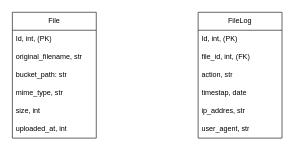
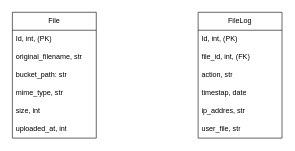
  <mxCell id="0" />
  <mxCell id="1" parent="0" />
  <mxCell id="2" value="File" style="swimlane;fontStyle=0;childLayout=stackLayout;horizontal=1;startSize=30;horizontalStack=0;resizeParent=1;resizeParentMax=0;resizeLast=0;collapsible=1;marginBottom=0;whiteSpace=wrap;html=1;" vertex="1" parent="1"><mxGeometry x="20" y="20" width="140" height="210" as="geometry" /></mxCell>
  <mxCell id="3" value="Id, int, (PK)" style="text;strokeColor=none;fillColor=none;align=left;verticalAlign=middle;spacingLeft=4;spacingRight=4;overflow=hidden;points=[[0,0.5],[1,0.5]];portConstraint=eastwest;rotatable=0;whiteSpace=wrap;html=1;" vertex="1" parent="2"><mxGeometry y="30" width="140" height="30" as="geometry" /></mxCell>
  <mxCell id="4" value="original_filename, str" style="text;strokeColor=none;fillColor=none;align=left;verticalAlign=middle;spacingLeft=4;spacingRight=4;overflow=hidden;points=[[0,0.5],[1,0.5]];portConstraint=eastwest;rotatable=0;whiteSpace=wrap;html=1;" vertex="1" parent="2"><mxGeometry y="60" width="140" height="30" as="geometry" /></mxCell>
  <mxCell id="5" value="bucket_path: str" style="text;strokeColor=none;fillColor=none;align=left;verticalAlign=middle;spacingLeft=4;spacingRight=4;overflow=hidden;points=[[0,0.5],[1,0.5]];portConstraint=eastwest;rotatable=0;whiteSpace=wrap;html=1;" vertex="1" parent="2"><mxGeometry y="90" width="140" height="30" as="geometry" /></mxCell>
  <mxCell id="6" value="mime_type, str" style="text;strokeColor=none;fillColor=none;align=left;verticalAlign=middle;spacingLeft=4;spacingRight=4;overflow=hidden;points=[[0,0.5],[1,0.5]];portConstraint=eastwest;rotatable=0;whiteSpace=wrap;html=1;" vertex="1" parent="2"><mxGeometry y="120" width="140" height="30" as="geometry" /></mxCell>
  <mxCell id="7" value="size, int" style="text;strokeColor=none;fillColor=none;align=left;verticalAlign=middle;spacingLeft=4;spacingRight=4;overflow=hidden;points=[[0,0.5],[1,0.5]];portConstraint=eastwest;rotatable=0;whiteSpace=wrap;html=1;" vertex="1" parent="2"><mxGeometry y="150" width="140" height="30" as="geometry" /></mxCell>
  <mxCell id="8" value="uploaded_at, int" style="text;strokeColor=none;fillColor=none;align=left;verticalAlign=middle;spacingLeft=4;spacingRight=4;overflow=hidden;points=[[0,0.5],[1,0.5]];portConstraint=eastwest;rotatable=0;whiteSpace=wrap;html=1;" vertex="1" parent="2"><mxGeometry y="180" width="140" height="30" as="geometry" /></mxCell>
  <mxCell id="9" value="FileLog" style="swimlane;fontStyle=0;childLayout=stackLayout;horizontal=1;startSize=30;horizontalStack=0;resizeParent=1;resizeParentMax=0;resizeLast=0;collapsible=1;marginBottom=0;whiteSpace=wrap;html=1;" vertex="1" parent="1"><mxGeometry x="330" y="20" width="140" height="210" as="geometry" /></mxCell>
  <mxCell id="10" value="Id, int, (PK)" style="text;strokeColor=none;fillColor=none;align=left;verticalAlign=middle;spacingLeft=4;spacingRight=4;overflow=hidden;points=[[0,0.5],[1,0.5]];portConstraint=eastwest;rotatable=0;whiteSpace=wrap;html=1;" vertex="1" parent="9"><mxGeometry y="30" width="140" height="30" as="geometry" /></mxCell>
  <mxCell id="11" value="file_id, int, (FK)" style="text;strokeColor=none;fillColor=none;align=left;verticalAlign=middle;spacingLeft=4;spacingRight=4;overflow=hidden;points=[[0,0.5],[1,0.5]];portConstraint=eastwest;rotatable=0;whiteSpace=wrap;html=1;" vertex="1" parent="9"><mxGeometry y="60" width="140" height="30" as="geometry" /></mxCell>
  <mxCell id="12" value="action, str" style="text;strokeColor=none;fillColor=none;align=left;verticalAlign=middle;spacingLeft=4;spacingRight=4;overflow=hidden;points=[[0,0.5],[1,0.5]];portConstraint=eastwest;rotatable=0;whiteSpace=wrap;html=1;" vertex="1" parent="9"><mxGeometry y="90" width="140" height="30" as="geometry" /></mxCell>
  <mxCell id="13" value="timestap, date" style="text;strokeColor=none;fillColor=none;align=left;verticalAlign=middle;spacingLeft=4;spacingRight=4;overflow=hidden;points=[[0,0.5],[1,0.5]];portConstraint=eastwest;rotatable=0;whiteSpace=wrap;html=1;" vertex="1" parent="9"><mxGeometry y="120" width="140" height="30" as="geometry" /></mxCell>
  <mxCell id="14" value="ip_addres, str" style="text;strokeColor=none;fillColor=none;align=left;verticalAlign=middle;spacingLeft=4;spacingRight=4;overflow=hidden;points=[[0,0.5],[1,0.5]];portConstraint=eastwest;rotatable=0;whiteSpace=wrap;html=1;" vertex="1" parent="9"><mxGeometry y="150" width="140" height="30" as="geometry" /></mxCell>
- <mxCell id="15" value="user_agent, str" style="text;strokeColor=none;fillColor=none;align=left;verticalAlign=middle;spacingLeft=4;spacingRight=4;overflow=hidden;points=[[0,0.5],[1,0.5]];portConstraint=eastwest;rotatable=0;whiteSpace=wrap;html=1;" vertex="1" parent="9"><mxGeometry y="180" width="140" height="30" as="geometry" /></mxCell>
+ <mxCell id="15" value="user_file, str" style="text;strokeColor=none;fillColor=none;align=left;verticalAlign=middle;spacingLeft=4;spacingRight=4;overflow=hidden;points=[[0,0.5],[1,0.5]];portConstraint=eastwest;rotatable=0;whiteSpace=wrap;html=1;" vertex="1" parent="9"><mxGeometry y="180" width="140" height="30" as="geometry" /></mxCell>
